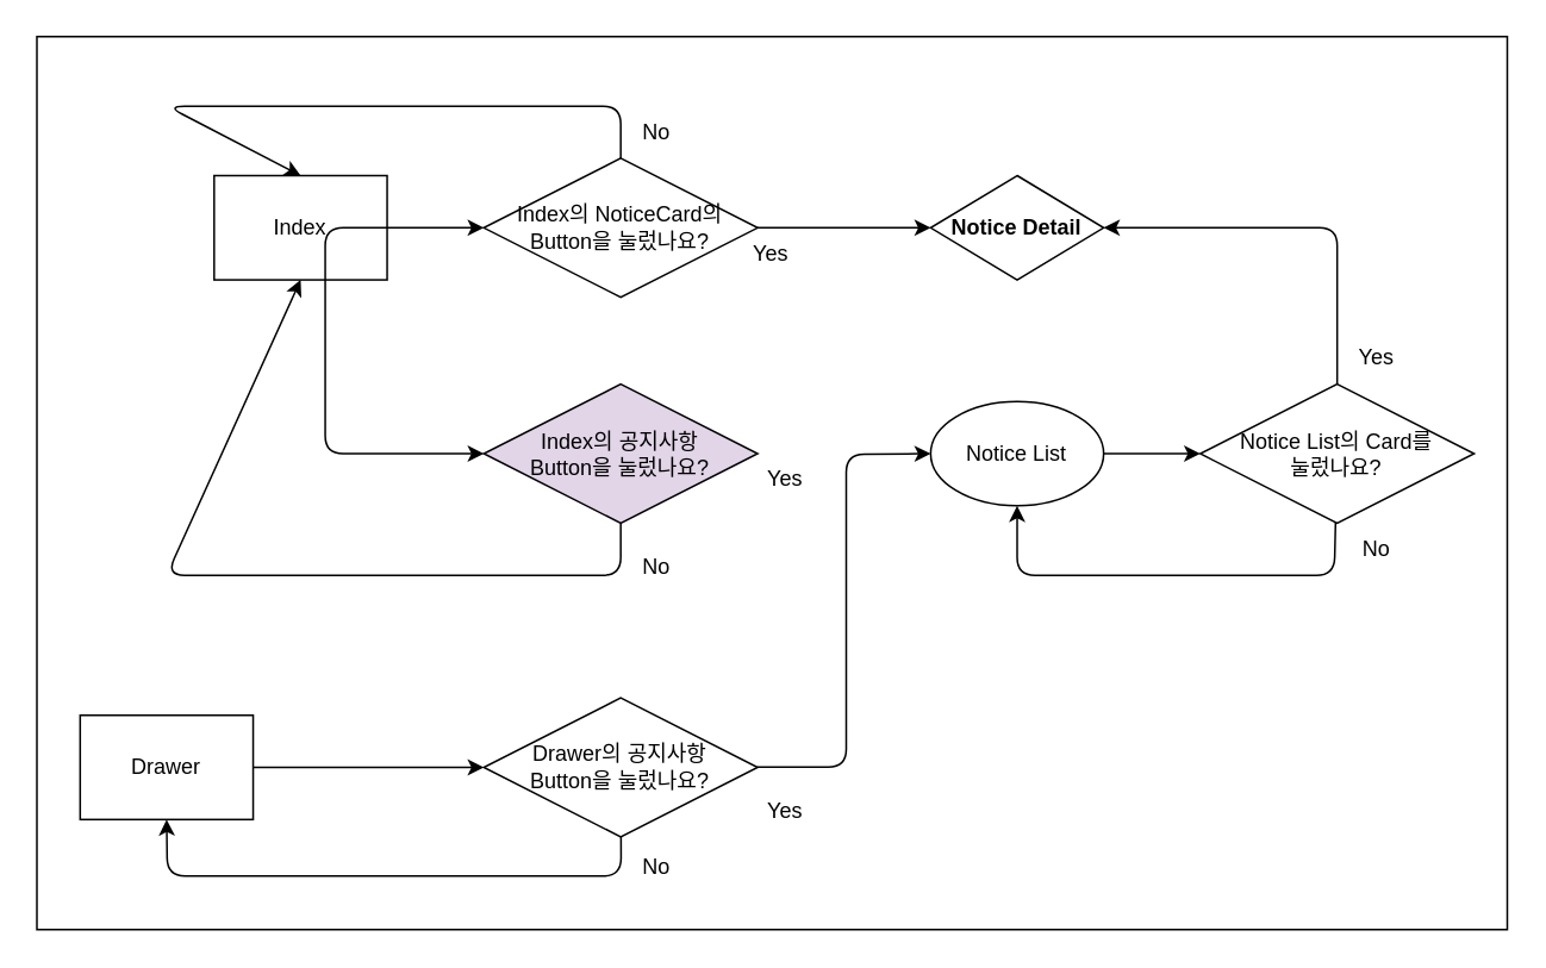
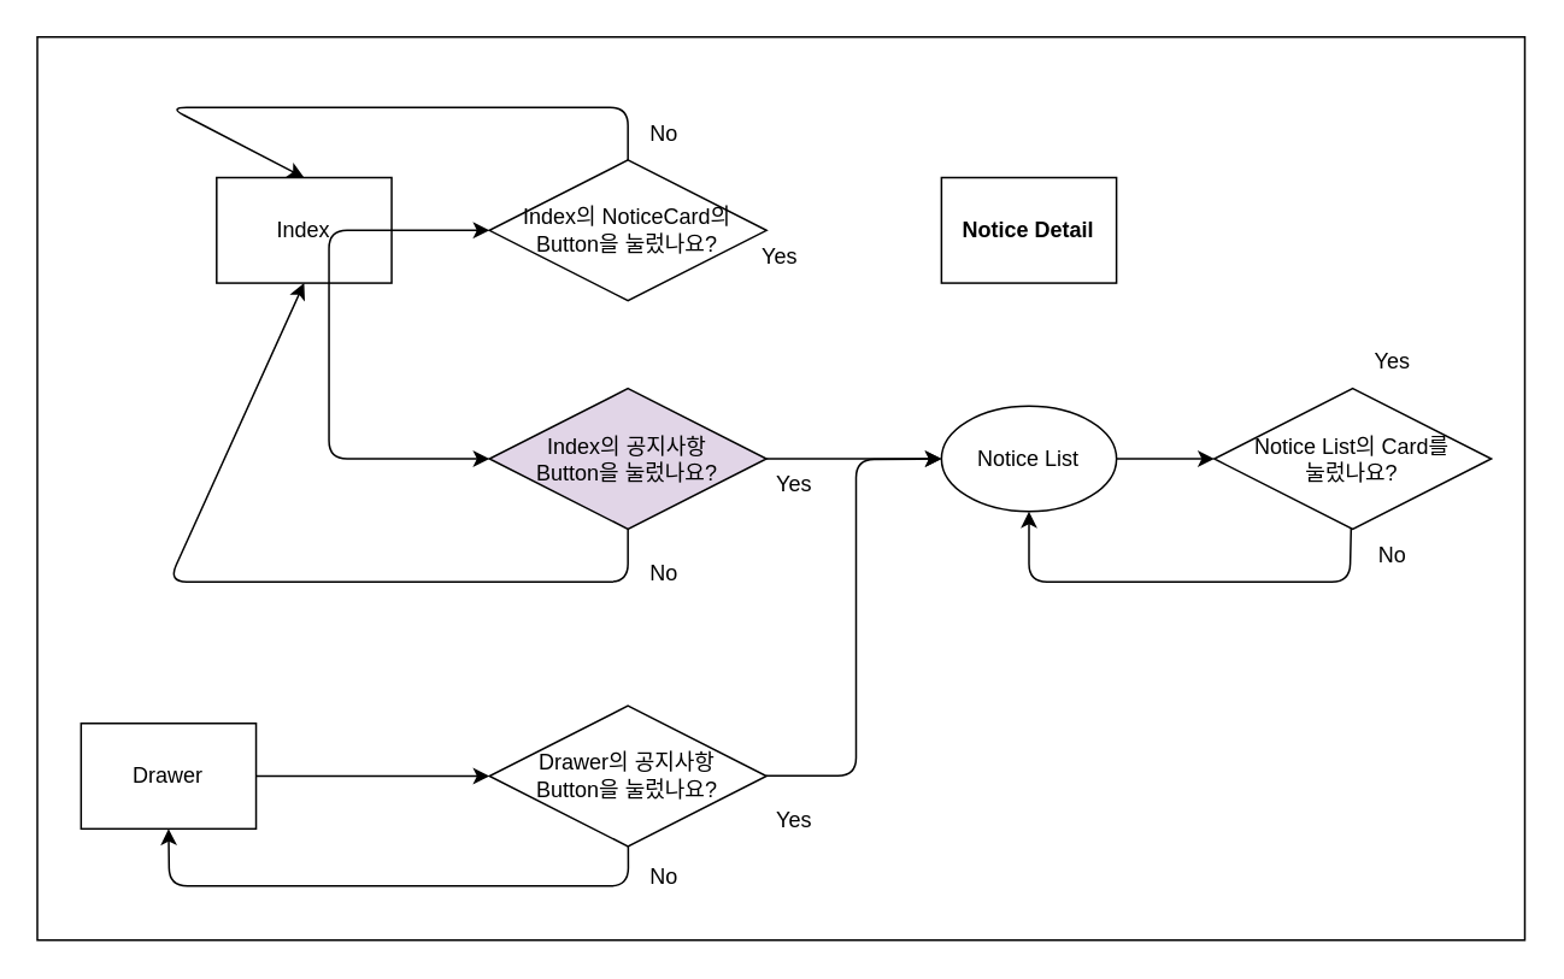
  <mxCell id="0" />
  <mxCell id="1" parent="0" />
  <mxCell id="2" value="" style="rounded=0;whiteSpace=wrap;html=1;" parent="1" vertex="1"><mxGeometry x="20" width="823" height="500" as="geometry" y="20" /></mxCell>
  <mxCell id="3" value="Index" style="rounded=0;whiteSpace=wrap;html=1;" parent="1" vertex="1"><mxGeometry x="119.206" y="97.838" width="96.824" height="58.378" as="geometry" /></mxCell>
  <mxCell id="4" value="Notice List" style="ellipse;whiteSpace=wrap;html=1;" parent="1" vertex="1"><mxGeometry x="520.255" y="224.324" width="96.824" height="58.378" as="geometry" /></mxCell>
- <mxCell id="5" value="Notice Detail" style="rhombus;whiteSpace=wrap;html=1;fontStyle=1;" parent="1" vertex="1"><mxGeometry x="520.255" y="97.838" width="96.824" height="58.378" as="geometry" /></mxCell>
- <mxCell id="6" style="edgeStyle=none;html=1;entryX=0;entryY=0.5;entryDx=0;entryDy=0;" parent="1" source="8" target="5" edge="1"><mxGeometry relative="1" as="geometry" /></mxCell>
+ <mxCell id="5" value="Notice Detail" style="rounded=0;whiteSpace=wrap;html=1;fontStyle=1" parent="1" vertex="1"><mxGeometry x="520.255" y="97.838" width="96.824" height="58.378" as="geometry" /></mxCell>
  <mxCell id="7" style="edgeStyle=none;html=1;entryX=0.5;entryY=0;entryDx=0;entryDy=0;" parent="1" source="8" target="3" edge="1"><mxGeometry relative="1" as="geometry"><Array as="points"><mxPoint x="346.779" y="58.919" /><mxPoint x="92.618" y="58.919" /></Array></mxGeometry></mxCell>
  <mxCell id="8" value="Index의 NoticeCard의&lt;br&gt;Button을 눌렀나요?" style="rhombus;whiteSpace=wrap;html=1;" parent="1" vertex="1"><mxGeometry x="270.127" y="88.108" width="153.304" height="77.838" as="geometry" /></mxCell>
  <mxCell id="9" style="edgeStyle=none;html=1;entryX=0;entryY=0.5;entryDx=0;entryDy=0;" parent="1" source="3" target="8" edge="1"><mxGeometry relative="1" as="geometry" /></mxCell>
  <mxCell id="10" value="Yes" style="text;html=1;strokeColor=none;fillColor=none;align=center;verticalAlign=middle;whiteSpace=wrap;rounded=0;" parent="1" vertex="1"><mxGeometry x="407.294" y="127.027" width="48.412" height="29.189" as="geometry" /></mxCell>
  <mxCell id="11" value="No" style="text;html=1;strokeColor=none;fillColor=none;align=center;verticalAlign=middle;whiteSpace=wrap;rounded=0;" parent="1" vertex="1"><mxGeometry x="342.745" y="58.919" width="48.412" height="29.189" as="geometry" /></mxCell>
+ <mxCell id="12" style="edgeStyle=none;html=1;entryX=0;entryY=0.5;entryDx=0;entryDy=0;" parent="1" source="14" target="4" edge="1"><mxGeometry relative="1" as="geometry" /></mxCell>
  <mxCell id="13" style="edgeStyle=none;html=1;entryX=0.5;entryY=1;entryDx=0;entryDy=0;exitX=0.5;exitY=1;exitDx=0;exitDy=0;" parent="1" source="14" target="3" edge="1"><mxGeometry relative="1" as="geometry"><Array as="points"><mxPoint x="346.779" y="321.622" /><mxPoint x="92.618" y="321.622" /></Array></mxGeometry></mxCell>
  <mxCell id="14" value="Index의 공지사항&lt;br&gt;Button을 눌렀나요?" style="rhombus;whiteSpace=wrap;html=1;fillColor=#e1d5e7;" parent="1" vertex="1"><mxGeometry x="270.127" y="214.595" width="153.304" height="77.838" as="geometry" /></mxCell>
  <mxCell id="15" style="edgeStyle=none;html=1;entryX=0;entryY=0.5;entryDx=0;entryDy=0;exitX=1;exitY=0.5;exitDx=0;exitDy=0;" parent="1" source="3" target="14" edge="1"><mxGeometry relative="1" as="geometry"><Array as="points"><mxPoint x="181.373" y="127.027" /><mxPoint x="181.373" y="185.405" /><mxPoint x="181.373" y="253.514" /></Array></mxGeometry></mxCell>
  <mxCell id="16" value="Yes" style="text;html=1;strokeColor=none;fillColor=none;align=center;verticalAlign=middle;whiteSpace=wrap;rounded=0;" parent="1" vertex="1"><mxGeometry x="415.363" y="253.514" width="48.412" height="29.189" as="geometry" /></mxCell>
  <mxCell id="17" value="No" style="text;html=1;strokeColor=none;fillColor=none;align=center;verticalAlign=middle;whiteSpace=wrap;rounded=0;" parent="1" vertex="1"><mxGeometry x="342.745" y="302.162" width="48.412" height="29.189" as="geometry" /></mxCell>
- <mxCell id="18" style="edgeStyle=none;html=1;entryX=1;entryY=0.5;entryDx=0;entryDy=0;" parent="1" source="20" target="5" edge="1"><mxGeometry relative="1" as="geometry"><Array as="points"><mxPoint x="747.79" y="127.027" /></Array></mxGeometry></mxCell>
  <mxCell id="19" style="edgeStyle=none;html=1;entryX=0.5;entryY=1;entryDx=0;entryDy=0;" parent="1" source="20" target="4" edge="1"><mxGeometry relative="1" as="geometry"><Array as="points"><mxPoint x="746.176" y="321.622" /><mxPoint x="568.667" y="321.622" /></Array></mxGeometry></mxCell>
  <mxCell id="20" value="Notice List의 Card를&lt;br&gt;눌렀나요?" style="rhombus;whiteSpace=wrap;html=1;" parent="1" vertex="1"><mxGeometry x="671.138" y="214.595" width="153.304" height="77.838" as="geometry" /></mxCell>
  <mxCell id="21" style="edgeStyle=none;html=1;entryX=0;entryY=0.5;entryDx=0;entryDy=0;" parent="1" source="4" target="20" edge="1"><mxGeometry relative="1" as="geometry" /></mxCell>
  <mxCell id="22" value="Yes" style="text;html=1;strokeColor=none;fillColor=none;align=center;verticalAlign=middle;whiteSpace=wrap;rounded=0;" parent="1" vertex="1"><mxGeometry x="746.176" y="185.405" width="48.412" height="29.189" as="geometry" /></mxCell>
  <mxCell id="23" value="No" style="text;html=1;strokeColor=none;fillColor=none;align=center;verticalAlign=middle;whiteSpace=wrap;rounded=0;" parent="1" vertex="1"><mxGeometry x="746.176" y="292.432" width="48.412" height="29.189" as="geometry" /></mxCell>
  <mxCell id="24" style="edgeStyle=none;html=1;entryX=0;entryY=0.5;entryDx=0;entryDy=0;" edge="1" parent="1" source="25" target="28"><mxGeometry relative="1" as="geometry" /></mxCell>
  <mxCell id="25" value="Drawer" style="rounded=0;whiteSpace=wrap;html=1;" vertex="1" parent="1"><mxGeometry x="44.206" y="399.998" width="96.824" height="58.378" as="geometry" /></mxCell>
  <mxCell id="26" style="edgeStyle=none;html=1;entryX=0;entryY=0.5;entryDx=0;entryDy=0;" edge="1" parent="1" source="28" target="4"><mxGeometry relative="1" as="geometry"><Array as="points"><mxPoint x="473" y="429" /><mxPoint x="473" y="254" /></Array></mxGeometry></mxCell>
  <mxCell id="27" style="edgeStyle=none;html=1;entryX=0.5;entryY=1;entryDx=0;entryDy=0;" edge="1" parent="1" source="28" target="25"><mxGeometry relative="1" as="geometry"><Array as="points"><mxPoint x="347" y="490" /><mxPoint x="93" y="490" /></Array></mxGeometry></mxCell>
  <mxCell id="28" value="Drawer의 공지사항&lt;br&gt;Button을 눌렀나요?" style="rhombus;whiteSpace=wrap;html=1;" vertex="1" parent="1"><mxGeometry x="270.127" y="390.265" width="153.304" height="77.838" as="geometry" /></mxCell>
  <mxCell id="29" value="Yes" style="text;html=1;strokeColor=none;fillColor=none;align=center;verticalAlign=middle;whiteSpace=wrap;rounded=0;" vertex="1" parent="1"><mxGeometry x="415.363" y="438.914" width="48.412" height="29.189" as="geometry" /></mxCell>
  <mxCell id="30" value="No" style="text;html=1;strokeColor=none;fillColor=none;align=center;verticalAlign=middle;whiteSpace=wrap;rounded=0;" vertex="1" parent="1"><mxGeometry x="342.745" y="470.002" width="48.412" height="29.189" as="geometry" /></mxCell>
